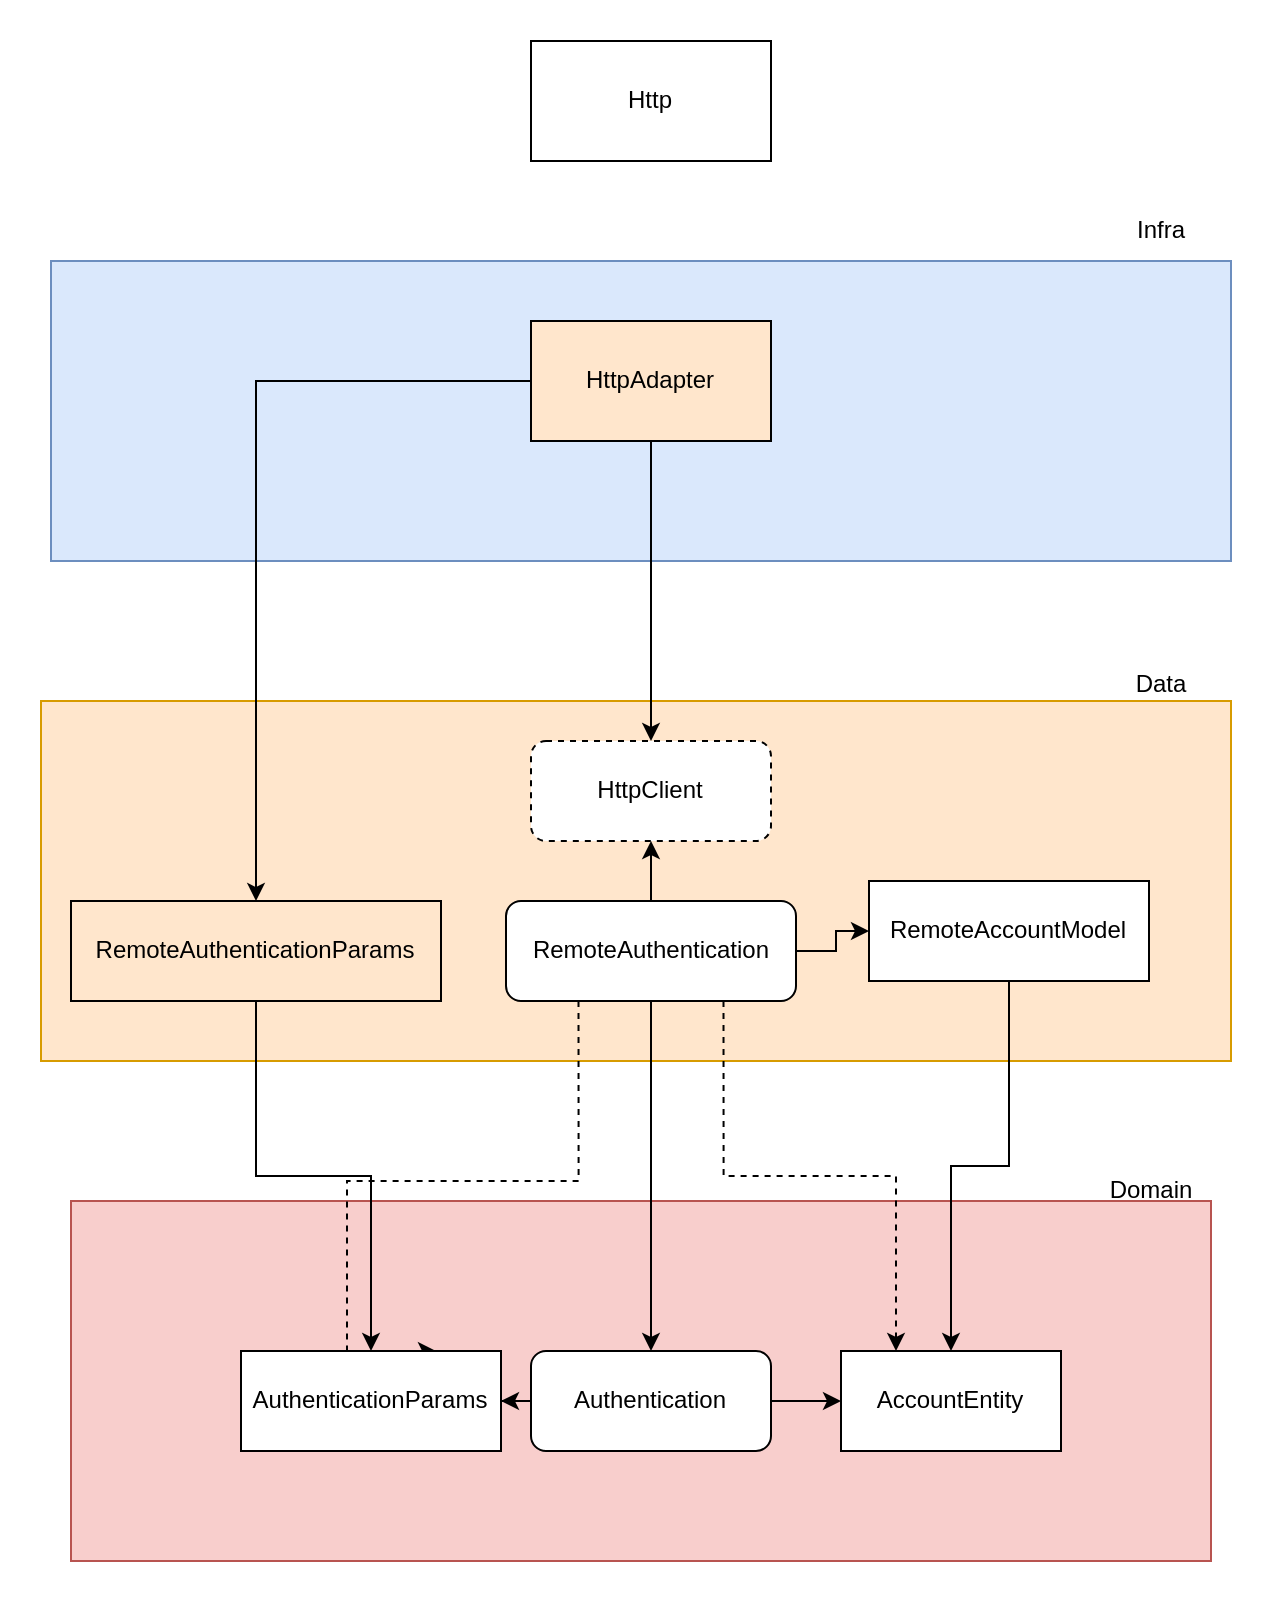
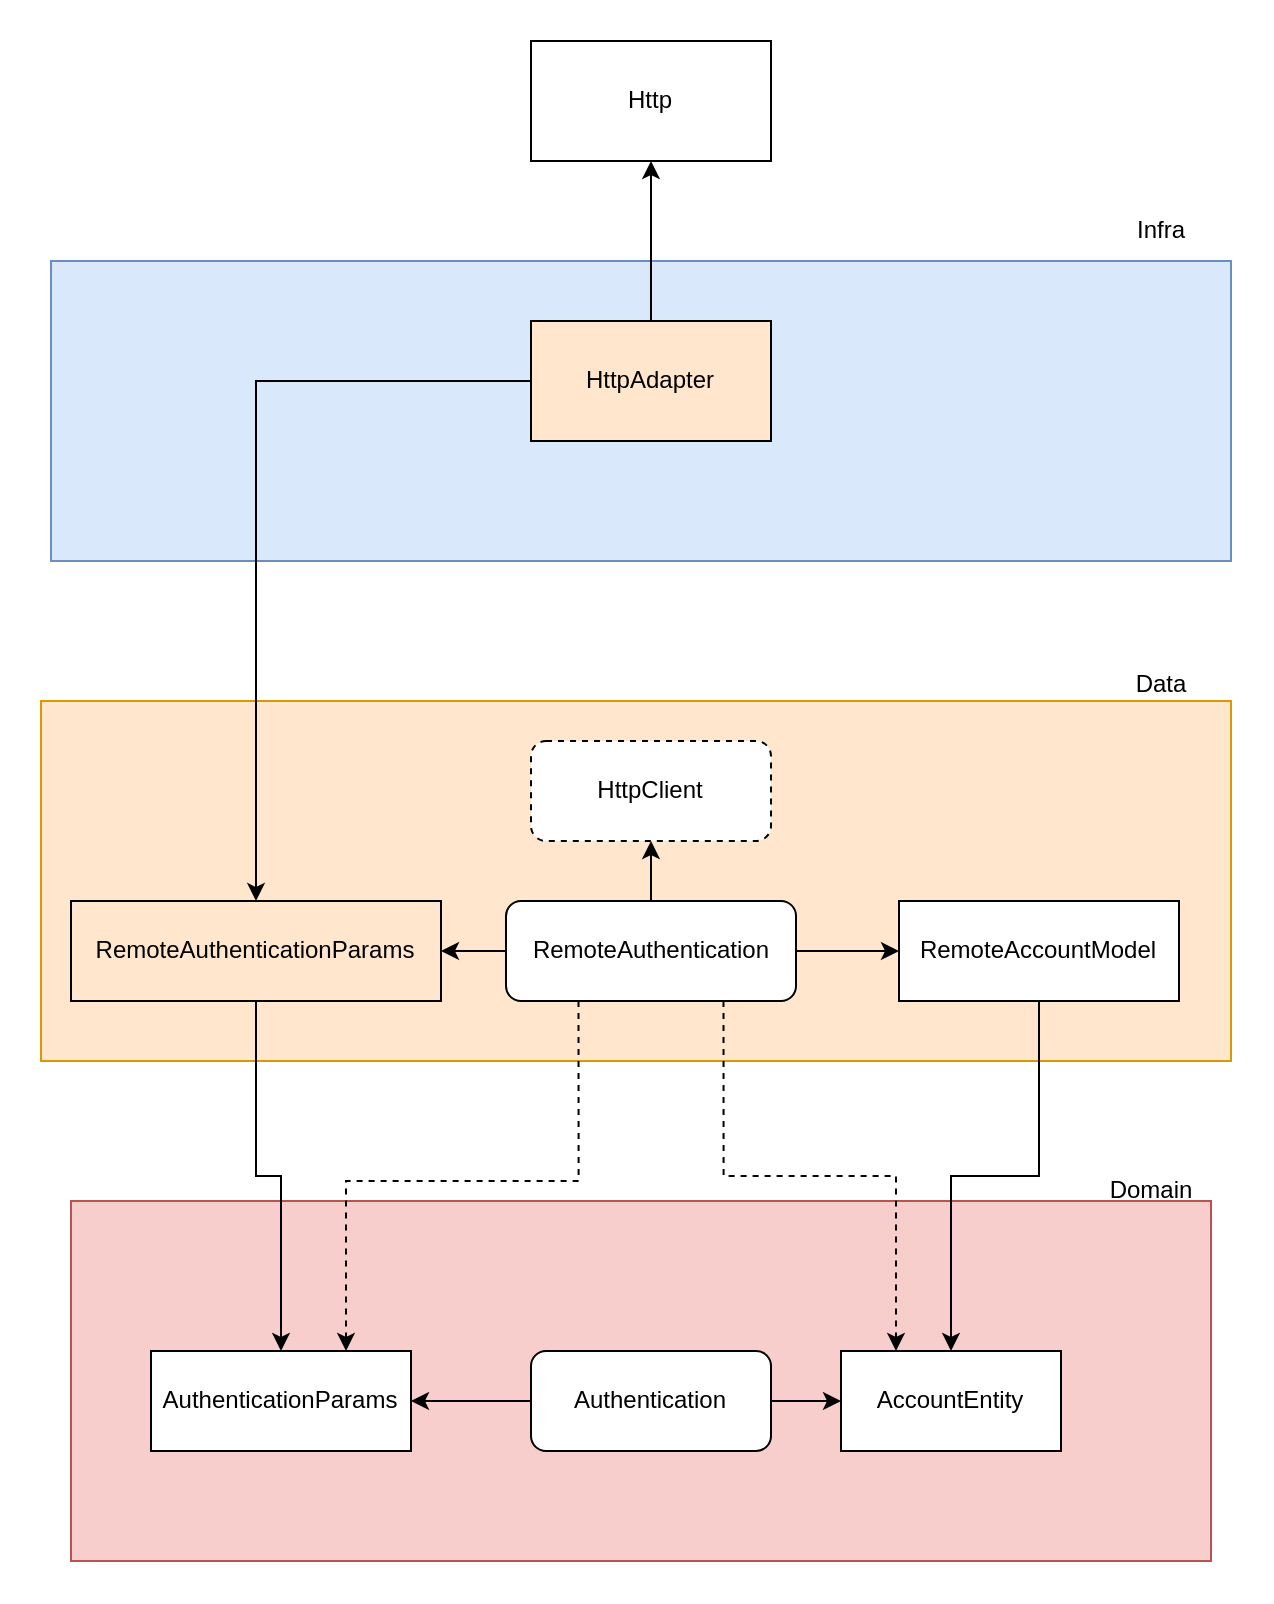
  <mxCell id="0" />
  <mxCell id="1" parent="0" />
  <mxCell id="2" value="" style="rounded=0;whiteSpace=wrap;html=1;fillColor=#f8cecc;strokeColor=#b85450;" parent="1" vertex="1"><mxGeometry x="35" y="600" width="570" height="180" as="geometry" /></mxCell>
  <mxCell id="3" value="AccountEntity" style="rounded=0;whiteSpace=wrap;html=1;" parent="1" vertex="1"><mxGeometry x="420" y="675" width="110" height="50" as="geometry" /></mxCell>
  <mxCell id="4" style="edgeStyle=orthogonalEdgeStyle;rounded=0;orthogonalLoop=1;jettySize=auto;html=1;entryX=0;entryY=0.5;entryDx=0;entryDy=0;" parent="1" source="6" target="3" edge="1"><mxGeometry relative="1" as="geometry" /></mxCell>
  <mxCell id="5" style="edgeStyle=orthogonalEdgeStyle;rounded=0;orthogonalLoop=1;jettySize=auto;html=1;" edge="1" parent="1" source="6" target="17"><mxGeometry relative="1" as="geometry" /></mxCell>
  <mxCell id="6" value="Authentication" style="rounded=1;whiteSpace=wrap;html=1;dashed=0;" parent="1" vertex="1"><mxGeometry x="265" y="675" width="120" height="50" as="geometry" /></mxCell>
  <mxCell id="7" value="" style="rounded=0;whiteSpace=wrap;html=1;fillColor=#ffe6cc;strokeColor=#d79b00;" parent="1" vertex="1"><mxGeometry x="20" y="350" width="595" height="180" as="geometry" /></mxCell>
  <mxCell id="8" style="edgeStyle=orthogonalEdgeStyle;rounded=0;orthogonalLoop=1;jettySize=auto;html=1;" edge="1" parent="1" source="13" target="16"><mxGeometry relative="1" as="geometry" /></mxCell>
  <mxCell id="9" style="edgeStyle=orthogonalEdgeStyle;rounded=0;orthogonalLoop=1;jettySize=auto;html=1;" edge="1" parent="1" source="13" target="19"><mxGeometry relative="1" as="geometry" /></mxCell>
- <mxCell id="10" style="edgeStyle=orthogonalEdgeStyle;rounded=0;orthogonalLoop=1;jettySize=auto;html=1;" edge="1" parent="1" source="13" target="6"><mxGeometry relative="1" as="geometry" /></mxCell>
+ <mxCell id="10" style="edgeStyle=orthogonalEdgeStyle;rounded=0;orthogonalLoop=1;jettySize=auto;html=1;" edge="1" parent="1" source="13" target="21"><mxGeometry relative="1" as="geometry" /></mxCell>
  <mxCell id="11" style="edgeStyle=orthogonalEdgeStyle;rounded=0;orthogonalLoop=1;jettySize=auto;html=1;exitX=0.25;exitY=1;exitDx=0;exitDy=0;entryX=0.75;entryY=0;entryDx=0;entryDy=0;dashed=1;" edge="1" parent="1" source="13" target="17"><mxGeometry relative="1" as="geometry"><Array as="points"><mxPoint x="289" y="590" /><mxPoint x="173" y="590" /></Array></mxGeometry></mxCell>
  <mxCell id="12" style="edgeStyle=orthogonalEdgeStyle;rounded=0;orthogonalLoop=1;jettySize=auto;html=1;exitX=0.75;exitY=1;exitDx=0;exitDy=0;entryX=0.25;entryY=0;entryDx=0;entryDy=0;dashed=1;" edge="1" parent="1" source="13" target="3"><mxGeometry relative="1" as="geometry" /></mxCell>
  <mxCell id="13" value="RemoteAuthentication" style="rounded=1;whiteSpace=wrap;html=1;" parent="1" vertex="1"><mxGeometry x="252.5" y="450" width="145" height="50" as="geometry" /></mxCell>
  <mxCell id="14" value="Domain" style="text;html=1;align=center;verticalAlign=middle;resizable=0;points=[];autosize=1;strokeColor=none;fillColor=none;" parent="1" vertex="1"><mxGeometry x="545" y="580" width="60" height="30" as="geometry" /></mxCell>
  <mxCell id="15" value="Data" style="text;html=1;align=center;verticalAlign=middle;resizable=0;points=[];autosize=1;strokeColor=none;fillColor=none;" parent="1" vertex="1"><mxGeometry x="555" y="327" width="50" height="30" as="geometry" /></mxCell>
  <mxCell id="16" value="HttpClient" style="rounded=1;whiteSpace=wrap;html=1;dashed=1;" parent="1" vertex="1"><mxGeometry x="265" y="370" width="120" height="50" as="geometry" /></mxCell>
- <mxCell id="17" value="AuthenticationParams" style="rounded=0;whiteSpace=wrap;html=1;" vertex="1" parent="1"><mxGeometry x="120" y="675" width="130" height="50" as="geometry" /></mxCell>
+ <mxCell id="17" value="AuthenticationParams" style="rounded=0;whiteSpace=wrap;html=1;" vertex="1" parent="1"><mxGeometry x="75" y="675" width="130" height="50" as="geometry" /></mxCell>
  <mxCell id="18" style="edgeStyle=orthogonalEdgeStyle;rounded=0;orthogonalLoop=1;jettySize=auto;html=1;" edge="1" parent="1" source="19" target="3"><mxGeometry relative="1" as="geometry" /></mxCell>
- <mxCell id="19" value="RemoteAccountModel" style="rounded=0;whiteSpace=wrap;html=1;" vertex="1" parent="1"><mxGeometry x="434" y="440" width="140" height="50" as="geometry" /></mxCell>
+ <mxCell id="19" value="RemoteAccountModel" style="rounded=0;whiteSpace=wrap;html=1;" vertex="1" parent="1"><mxGeometry x="449" y="450" width="140" height="50" as="geometry" /></mxCell>
  <mxCell id="20" style="edgeStyle=orthogonalEdgeStyle;rounded=0;orthogonalLoop=1;jettySize=auto;html=1;" edge="1" parent="1" source="21" target="17"><mxGeometry relative="1" as="geometry" /></mxCell>
  <mxCell id="21" value="RemoteAuthenticationParams" style="rounded=0;whiteSpace=wrap;html=1;fillColor=#ffe6cc;" vertex="1" parent="1"><mxGeometry x="35" y="450" width="185" height="50" as="geometry" /></mxCell>
  <mxCell id="22" value="" style="rounded=0;whiteSpace=wrap;html=1;fillColor=#dae8fc;strokeColor=#6c8ebf;" vertex="1" parent="1"><mxGeometry x="25" y="130" width="590" height="150" as="geometry" /></mxCell>
  <mxCell id="23" value="Infra" style="text;html=1;align=center;verticalAlign=middle;resizable=0;points=[];autosize=1;strokeColor=none;fillColor=none;" vertex="1" parent="1"><mxGeometry x="555" y="100" width="50" height="30" as="geometry" /></mxCell>
  <mxCell id="24" style="edgeStyle=orthogonalEdgeStyle;rounded=0;orthogonalLoop=1;jettySize=auto;html=1;" edge="1" parent="1" source="26" target="21"><mxGeometry relative="1" as="geometry" /></mxCell>
- <mxCell id="25" value="" style="edgeStyle=orthogonalEdgeStyle;rounded=0;orthogonalLoop=1;jettySize=auto;html=1;" edge="1" parent="1" source="26" target="16"><mxGeometry relative="1" as="geometry" /></mxCell>
+ <mxCell id="25" value="" style="edgeStyle=orthogonalEdgeStyle;rounded=0;orthogonalLoop=1;jettySize=auto;html=1;" edge="1" parent="1" source="26" target="27"><mxGeometry relative="1" as="geometry" /></mxCell>
  <mxCell id="26" value="HttpAdapter" style="rounded=0;whiteSpace=wrap;html=1;fillColor=#ffe6cc;" vertex="1" parent="1"><mxGeometry x="265" y="160" width="120" height="60" as="geometry" /></mxCell>
  <mxCell id="27" value="Http" style="rounded=0;whiteSpace=wrap;html=1;" vertex="1" parent="1"><mxGeometry x="265" y="20" width="120" height="60" as="geometry" /></mxCell>
